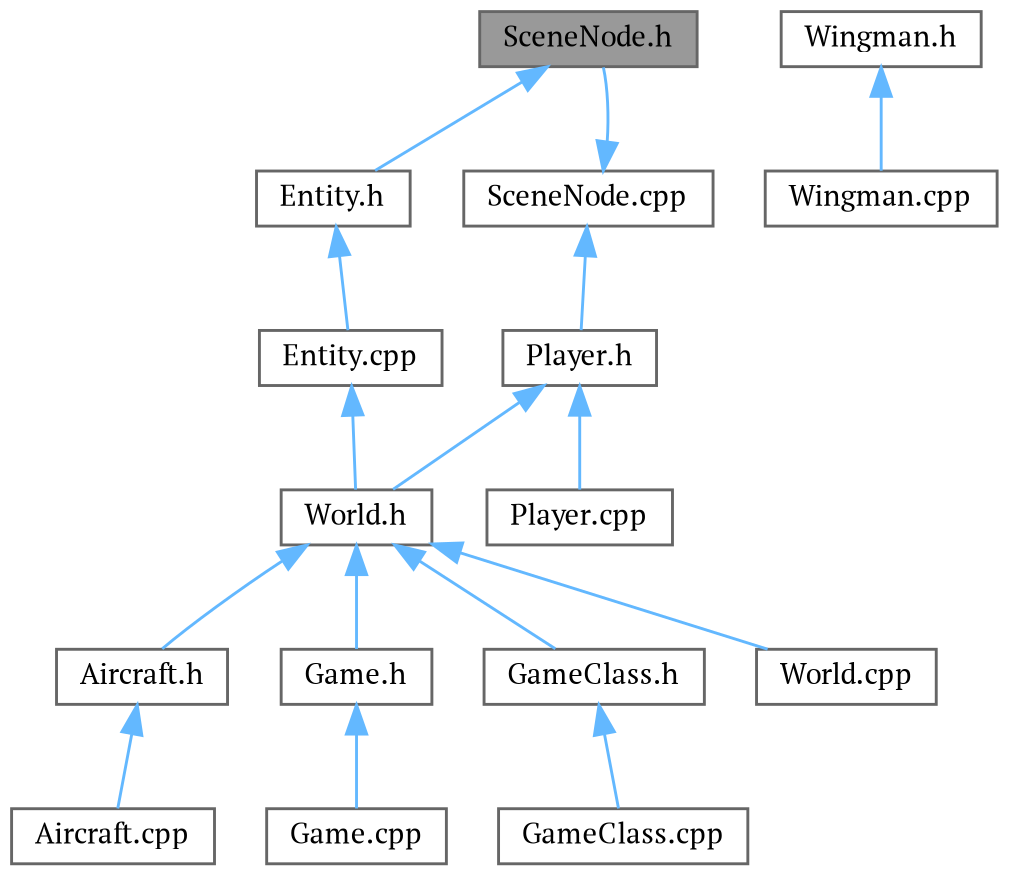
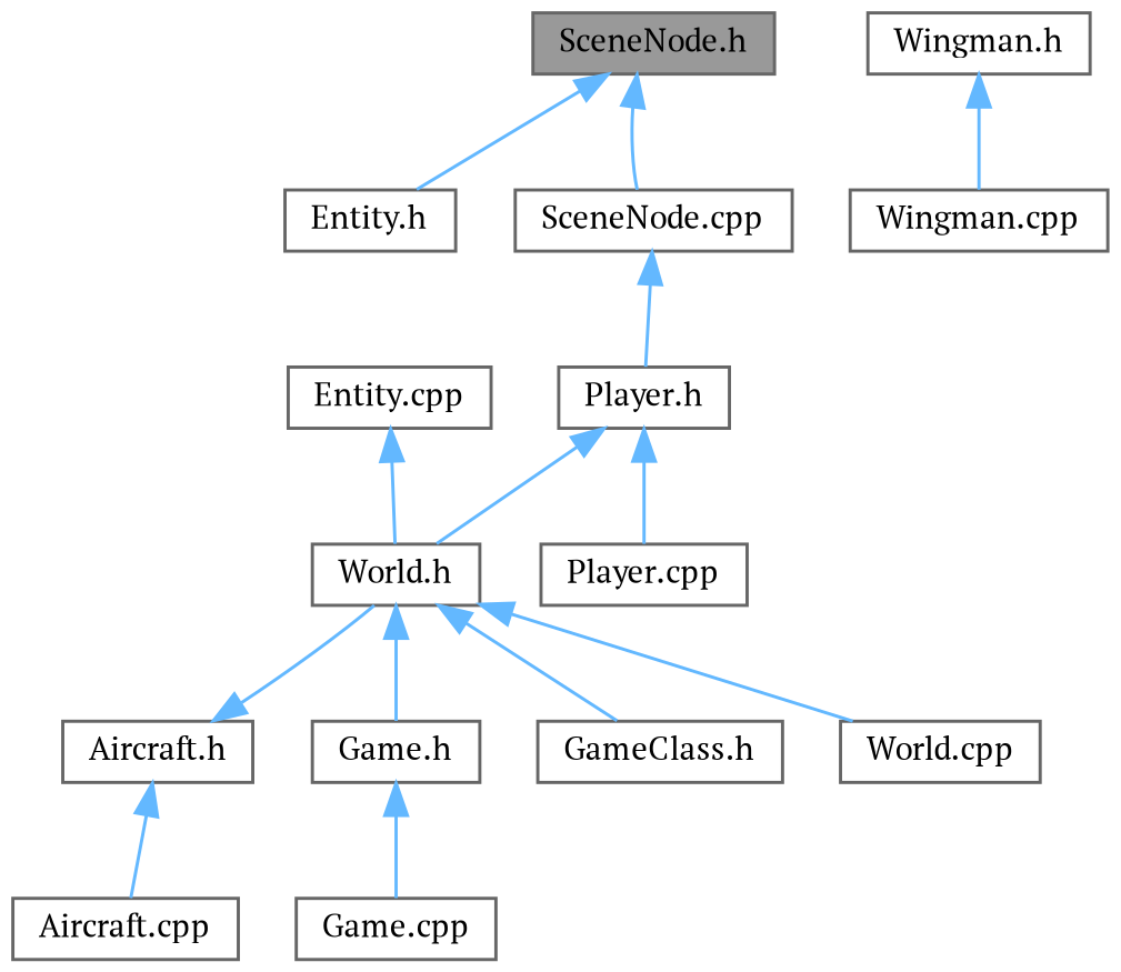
  digraph {
    fontname="PT Serif"
    node [color=grey40 fillcolor=white fontname="PT Serif" fontsize=10 shape=box style=filled]
    edge [color=steelblue1 dir=back fontname="PT Serif" fontsize=10 labelfontname=Helvetica labelfontsize=10 style=solid]
    n1 [color=gray40 fillcolor=grey60 fontcolor=black height=0.2 label="SceneNode.h" width=0.4]
    n2 [height=0.2 label="Entity.h" width=0.4]
    n3 [height=0.2 label="SceneNode.cpp" width=0.4]
    n4 [height=0.2 label="Entity.cpp" width=0.4]
    n5 [height=0.2 label="Player.h" width=0.4]
    n6 [height=0.2 label="Aircraft.h" width=0.4]
    n7 [height=0.2 label="World.h" width=0.4]
    n8 [height=0.2 label="Aircraft.cpp" width=0.4]
    n9 [height=0.2 label="Game.h" width=0.4]
    n10 [height=0.2 label="GameClass.h" width=0.4]
    n11 [height=0.2 label="World.cpp" width=0.4]
    n12 [height=0.2 label="Player.cpp" width=0.4]
    n13 [height=0.2 label="Wingman.h" width=0.4]
    n14 [height=0.2 label="Wingman.cpp" width=0.4]
    n15 [height=0.2 label="Game.cpp" width=0.4]
-   n16 [height=0.2 label="GameClass.cpp" width=0.4]
    n1 -> n2
-   n3 -> n1
-   n2 -> n4
+   n1 -> n3
    n3 -> n5
    n4 -> n7
    n5 -> n7
    n5 -> n12
-   n7 -> n6
+   n6 -> n7
    n6 -> n8
    n7 -> n9
    n7 -> n10
    n7 -> n11
    n9 -> n15
-   n10 -> n16
    n13 -> n14
  }
